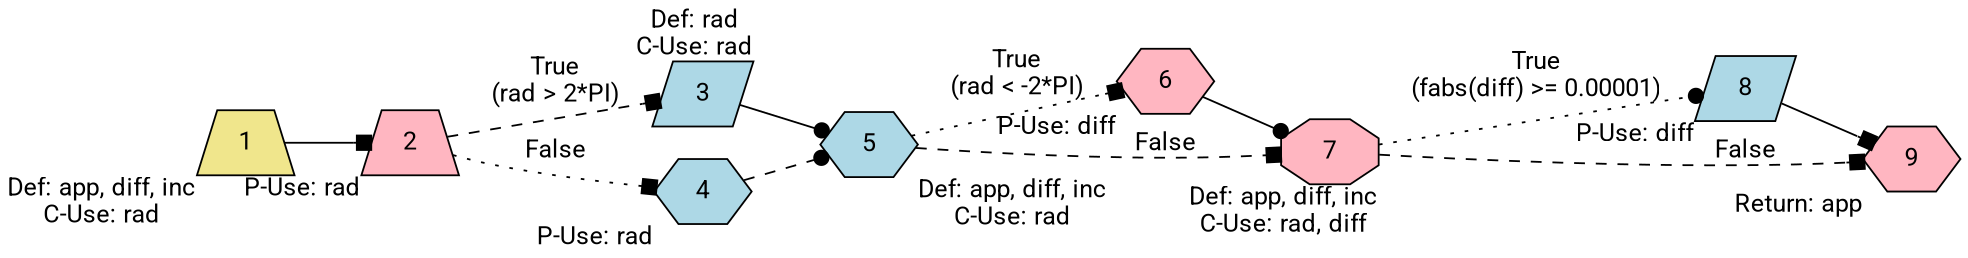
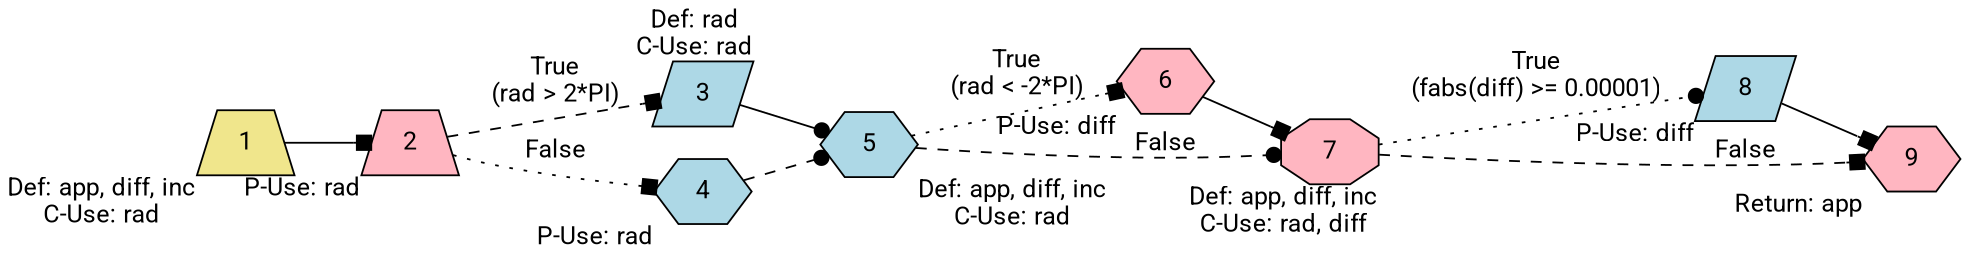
  digraph {
    fontname=Roboto
    rankdir=LR
    node [fillcolor=lightpink fontname=Roboto shape=hexagon style=filled xlabel="Def: app, diff, inc\nC-Use: rad"]
    edge [arrowhead=box fontname=Roboto style=solid]
    n1 [fillcolor=khaki label=1 shape=trapezium]
    n2 [label=2 shape=trapezium xlabel="P-Use: rad"]
    n3 [fillcolor=lightblue label=3 shape=parallelogram xlabel="Def: rad\nC-Use: rad"]
    n4 [fillcolor=lightblue label=4 xlabel="P-Use: rad"]
    n5 [fillcolor=lightblue label=5]
    n6 [label=6 xlabel="P-Use: diff"]
    n7 [label=7 shape=octagon xlabel="Def: app, diff, inc\nC-Use: rad, diff"]
    n8 [fillcolor=lightblue label=8 shape=parallelogram xlabel="P-Use: diff"]
    n9 [label=9 xlabel="Return: app"]
    n1 -> n2
    n2 -> n3 [label="True\n(rad > 2*PI)" style=dashed]
    n2 -> n4 [label=False style=dotted]
    n3 -> n5 [arrowhead=dot]
    n4 -> n5 [arrowhead=dot style=dashed]
    n5 -> n6 [label="True\n(rad < -2*PI)" style=dotted]
-   n5 -> n7 [label=False style=dashed]
-   n6 -> n7 [arrowhead=dot]
+   n5 -> n7 [arrowhead=dot label=False style=dashed]
+   n6 -> n7
    n7 -> n8 [arrowhead=dot label="True\n(fabs(diff) >= 0.00001)" style=dotted]
    n7 -> n9 [label=False style=dashed]
    n8 -> n9
  }
